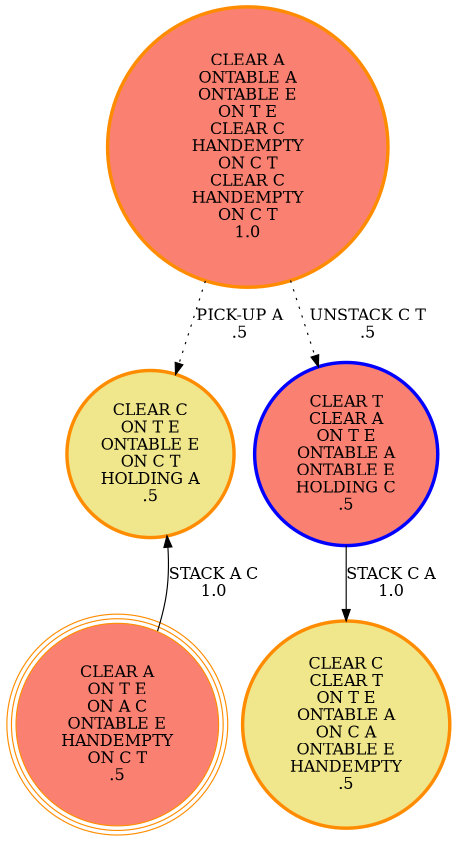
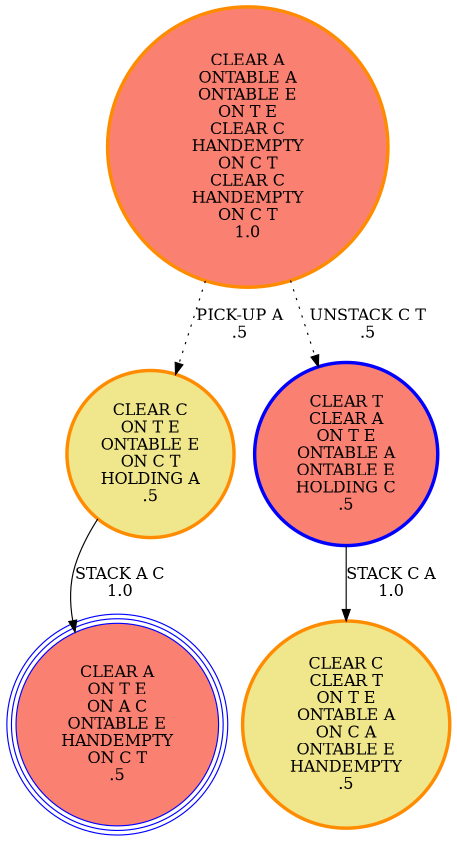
  digraph {
    node [color=darkorange fillcolor=salmon penwidth=3 shape=circle style=filled]
    edge [style=solid]
    "CLEAR C\nON T E\nONTABLE E\nON C T\nHOLDING A\n.5\n" [fillcolor=khaki]
-   "CLEAR A\nON T E\nON A C\nONTABLE E\nHANDEMPTY\nON C T\n.5\n" [peripheries=3 penwidth=""]
+   "CLEAR A\nON T E\nON A C\nONTABLE E\nHANDEMPTY\nON C T\n.5\n" [color=blue peripheries=3 penwidth=""]
    "CLEAR C\nCLEAR T\nON T E\nONTABLE A\nON C A\nONTABLE E\nHANDEMPTY\n.5\n" [fillcolor=khaki]
    "CLEAR T\nCLEAR A\nON T E\nONTABLE A\nONTABLE E\nHOLDING C\n.5\n" [color=blue]
    "CLEAR A\nONTABLE A\nONTABLE E\nON T E\nCLEAR C\nHANDEMPTY\nON C T\nCLEAR C\nHANDEMPTY\nON C T\n1.0\n"
-   "CLEAR A\nON T E\nON A C\nONTABLE E\nHANDEMPTY\nON C T\n.5\n" -> "CLEAR C\nON T E\nONTABLE E\nON C T\nHOLDING A\n.5\n" [label="STACK A C\n1.0\n"]
+   "CLEAR C\nON T E\nONTABLE E\nON C T\nHOLDING A\n.5\n" -> "CLEAR A\nON T E\nON A C\nONTABLE E\nHANDEMPTY\nON C T\n.5\n" [label="STACK A C\n1.0\n"]
    "CLEAR T\nCLEAR A\nON T E\nONTABLE A\nONTABLE E\nHOLDING C\n.5\n" -> "CLEAR C\nCLEAR T\nON T E\nONTABLE A\nON C A\nONTABLE E\nHANDEMPTY\n.5\n" [label="STACK C A\n1.0\n"]
    "CLEAR A\nONTABLE A\nONTABLE E\nON T E\nCLEAR C\nHANDEMPTY\nON C T\nCLEAR C\nHANDEMPTY\nON C T\n1.0\n" -> "CLEAR C\nON T E\nONTABLE E\nON C T\nHOLDING A\n.5\n" [label="PICK-UP A\n.5\n" style=dotted]
    "CLEAR A\nONTABLE A\nONTABLE E\nON T E\nCLEAR C\nHANDEMPTY\nON C T\nCLEAR C\nHANDEMPTY\nON C T\n1.0\n" -> "CLEAR T\nCLEAR A\nON T E\nONTABLE A\nONTABLE E\nHOLDING C\n.5\n" [label="UNSTACK C T\n.5\n" style=dotted]
  }
